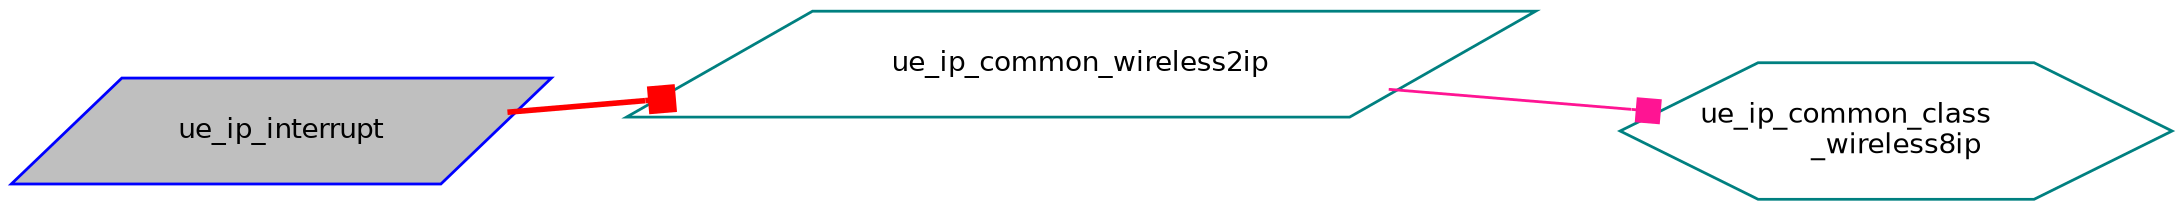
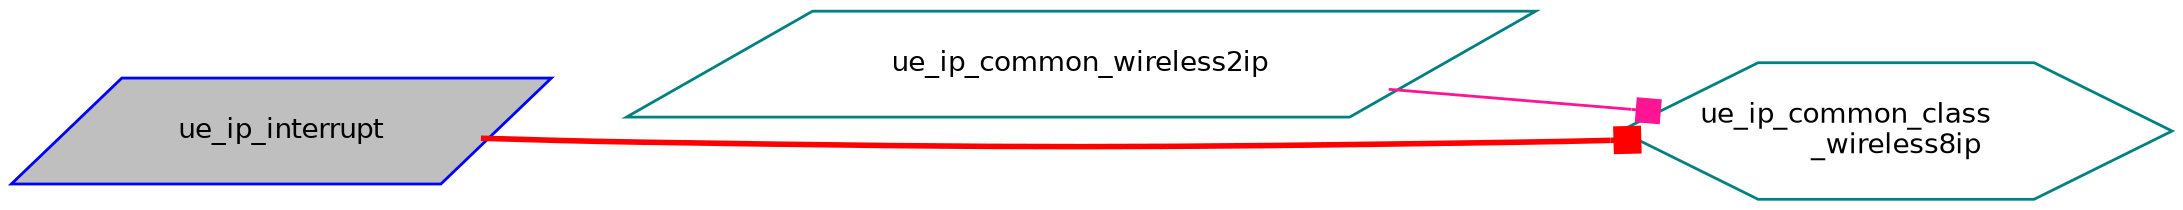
  digraph {
    rankdir=LR
    node [color=teal fillcolor=white fontname=Helvetica fontsize=10 shape=parallelogram style=filled]
    edge [arrowhead=box fontname=Helvetica fontsize=10 labelfontname=Helvetica labelfontsize=10]
    n1 [color=blue fillcolor=grey75 fontcolor=black height=0.2 label=ue_ip_interrupt width=0.4]
    n2 [height=0.2 label=ue_ip_common_wireless2ip width=0.4]
    n3 [height=0.2 label="ue_ip_common_class\l_wireless8ip" shape=hexagon width=0.4]
-   n1 -> n2 [color=red style=bold]
+   n1 -> n3 [color=red style=bold]
    n2 -> n3 [color=deeppink style=solid]
  }
